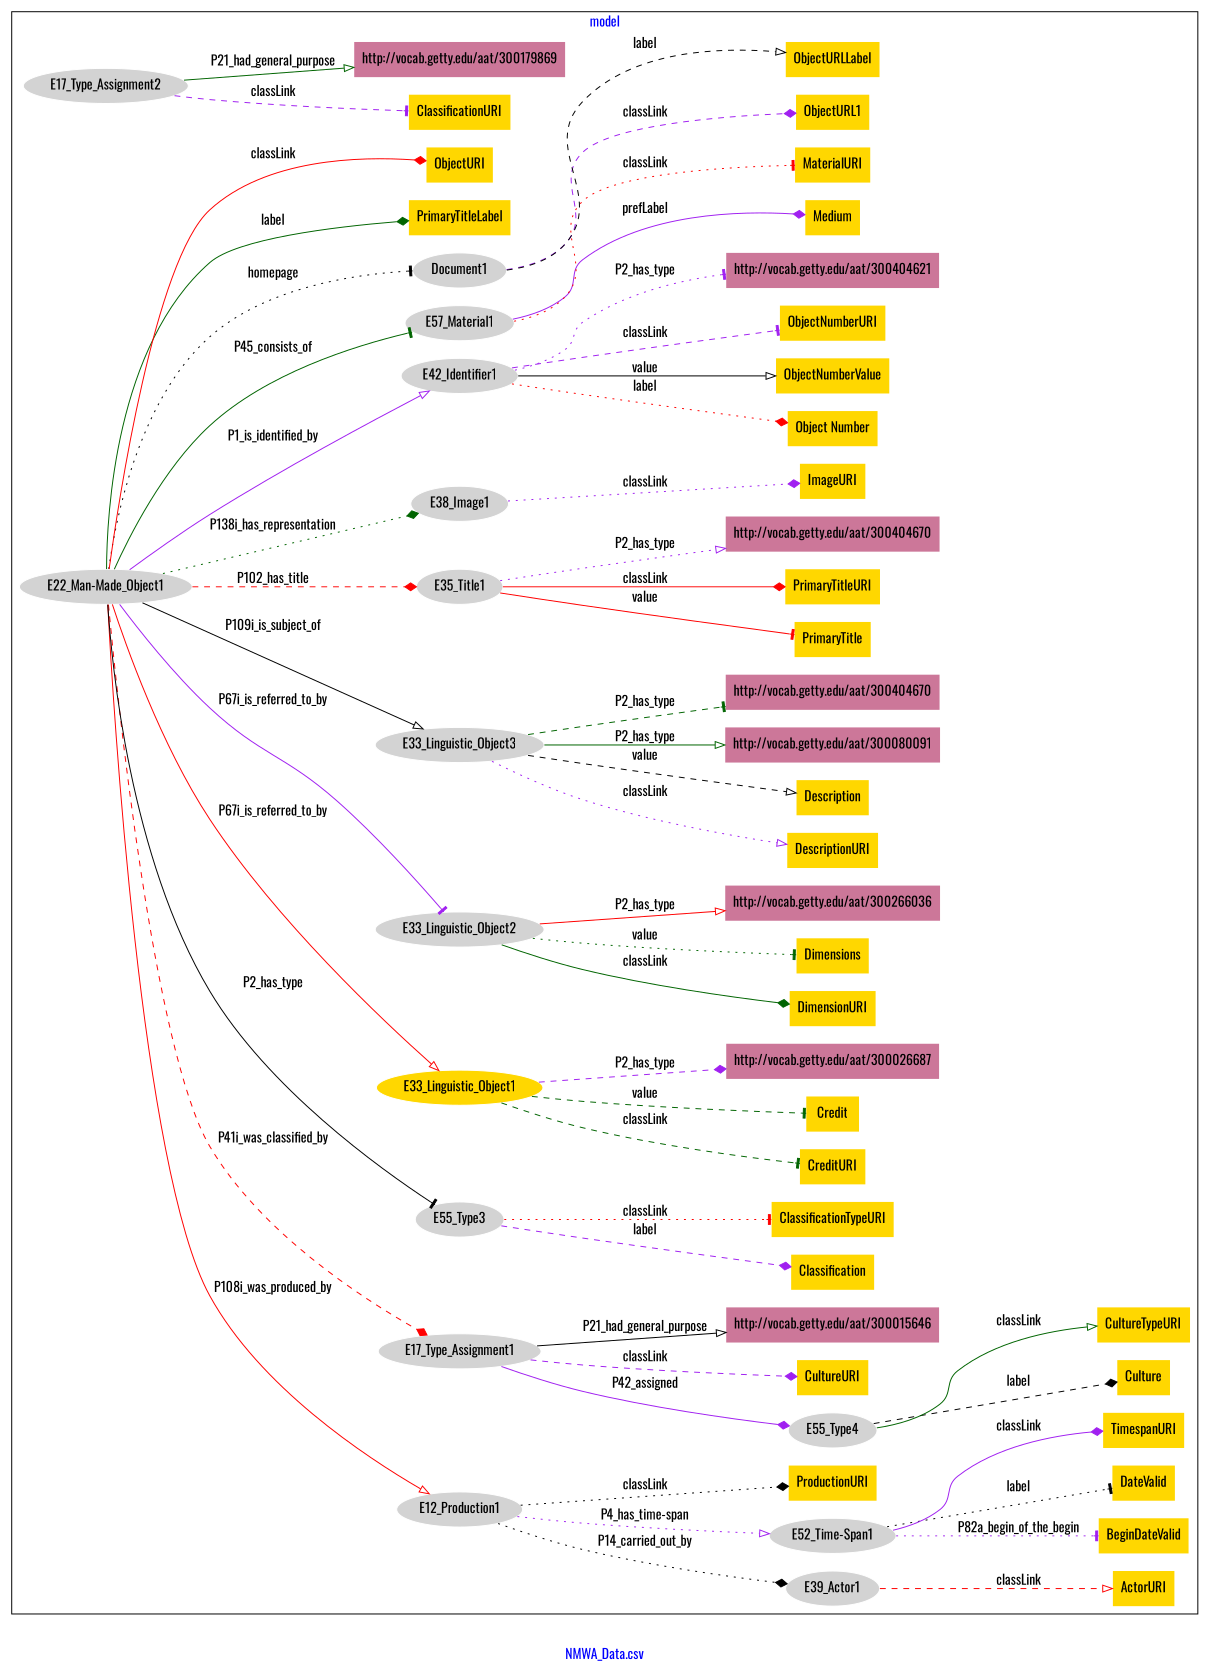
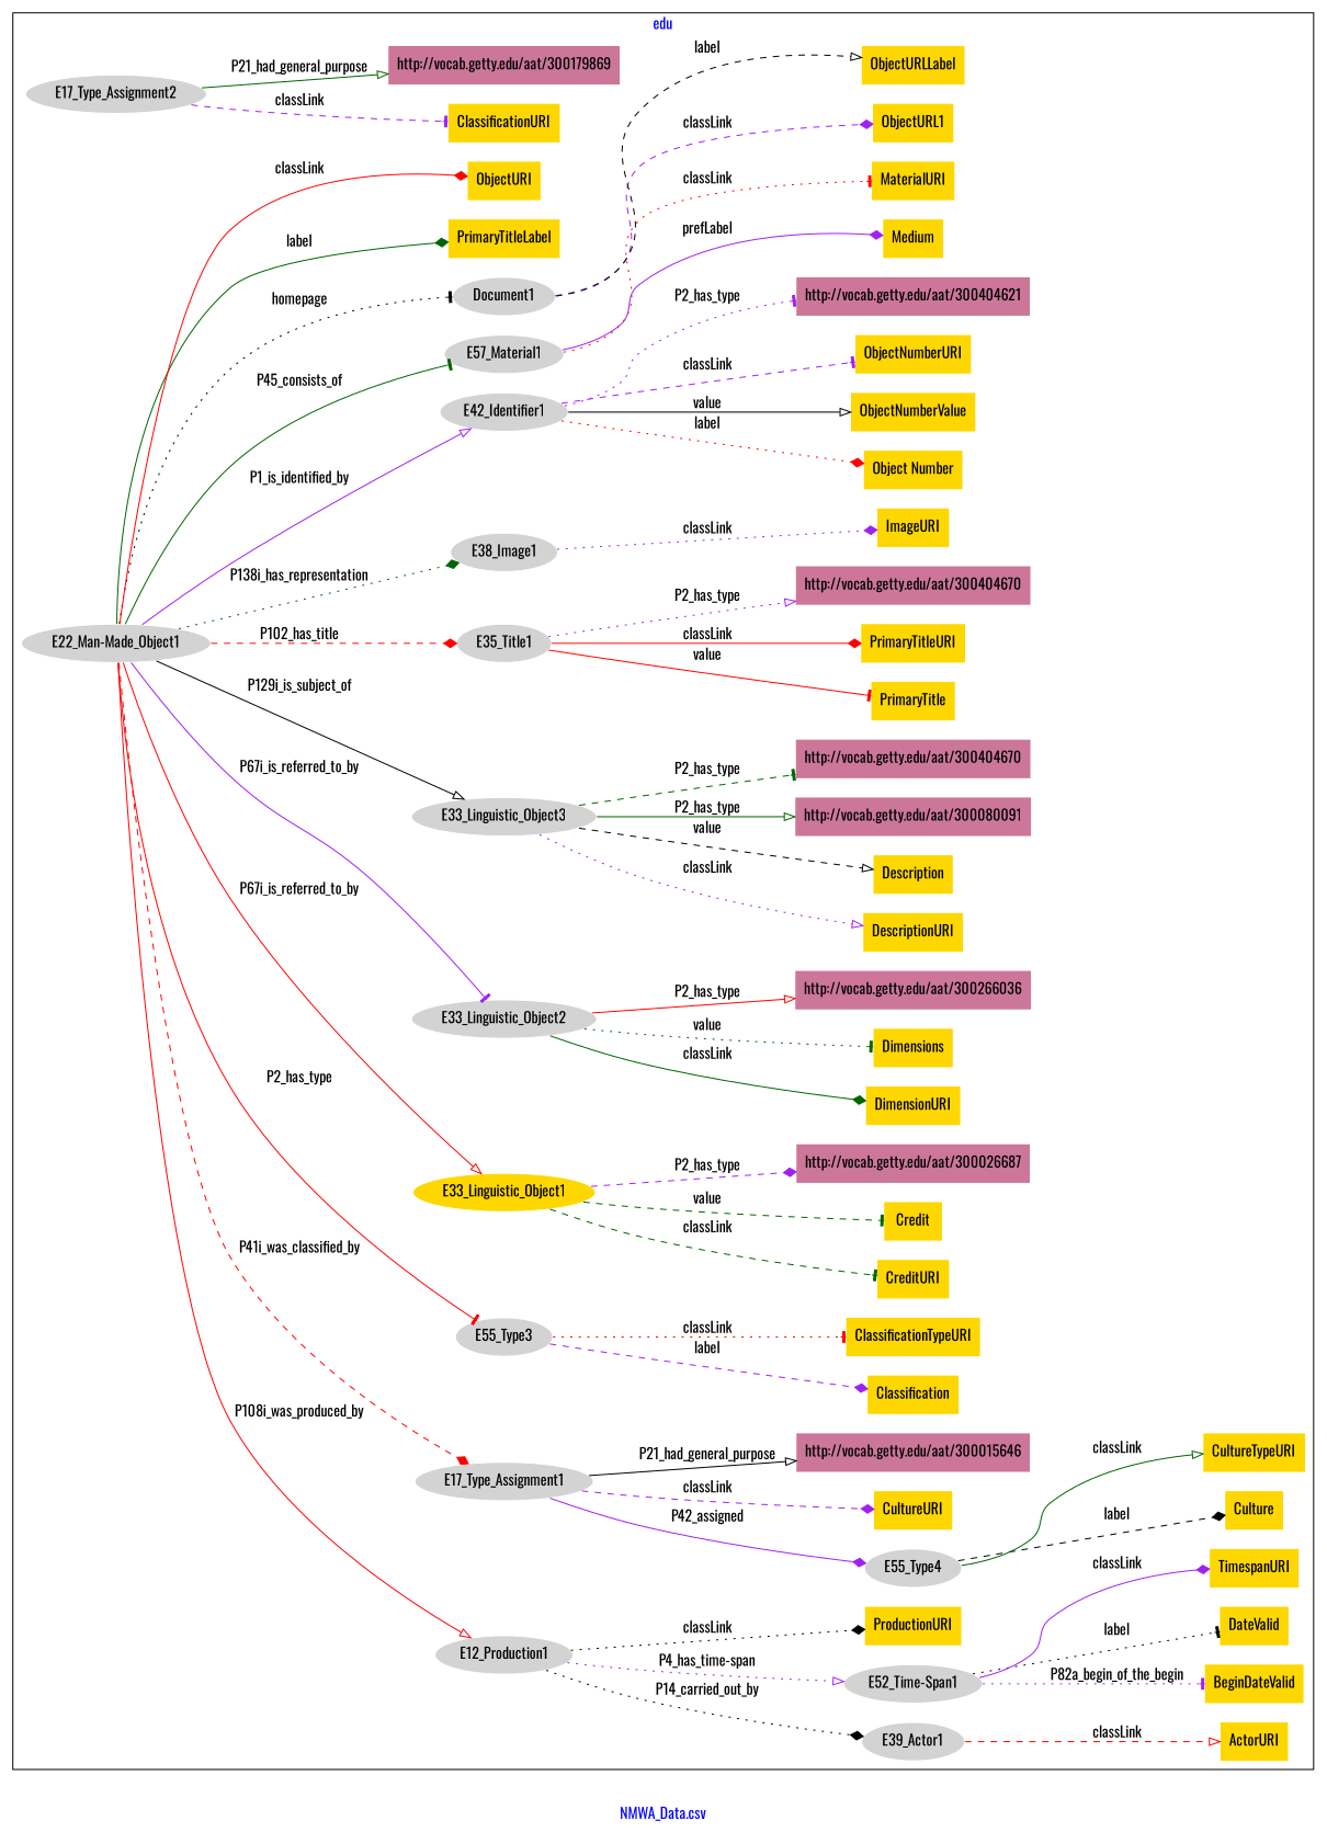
  digraph {
    fontcolor=blue
    fontname=Oswald
    label="NMWA_Data.csv"
    rankdir=LR
    remincross=true
    node [fillcolor=gold fontname=Oswald style=filled shape=plaintext]
    edge [arrowhead=diamond color=purple fontcolor=black fontname=Oswald style=solid]
    n1 [color=white fillcolor=lightgray label=E12_Production1 shape=""]
    n2 [color=white fillcolor=lightgray label=E39_Actor1 shape=""]
    n3 [color=white fillcolor=lightgray label="E52_Time-Span1" shape=""]
    n4 [color=white fillcolor=lightgray label=E17_Type_Assignment1 shape=""]
    n5 [color=white fillcolor=lightgray label=E55_Type4 shape=""]
    n6 [color=white fillcolor=lightgray label=E17_Type_Assignment2 shape=""]
    n7 [color=white fillcolor=lightgray label=E55_Type3 shape=""]
    n8 [color=white fillcolor=lightgray label="E22_Man-Made_Object1" shape=""]
    n9 [color=white label=E33_Linguistic_Object1 shape=""]
    n10 [color=white fillcolor=lightgray label=E33_Linguistic_Object2 shape=""]
    n11 [color=white fillcolor=lightgray label=E33_Linguistic_Object3 shape=""]
    n12 [color=white fillcolor=lightgray label=E35_Title1 shape=""]
    n13 [color=white fillcolor=lightgray label=E38_Image1 shape=""]
    n14 [color=white fillcolor=lightgray label=E42_Identifier1 shape=""]
    n15 [color=white fillcolor=lightgray label=E57_Material1 shape=""]
    n16 [color=white fillcolor=lightgray label=Document1 shape=""]
    n17 [label=Classification]
    n18 [label=Culture]
    n19 [label=CreditURI]
    n20 [label=ProductionURI]
    n21 [label=DimensionURI]
    n22 [label=BeginDateValid]
    n23 [label=DateValid]
    n24 [label="Object Number"]
    n25 [label=PrimaryTitleLabel]
    n26 [label=Credit]
    n27 [label=ObjectURL1]
    n28 [label=ObjectURLLabel]
    n29 [label=TimespanURI]
    n30 [label=ObjectNumberValue]
    n31 [label=CultureTypeURI]
    n32 [label=DescriptionURI]
    n33 [label=ActorURI]
    n34 [label=ClassificationURI]
    n35 [label=Dimensions]
    n36 [label=Description]
    n37 [label=Medium]
    n38 [label=CultureURI]
    n39 [label=PrimaryTitle]
    n40 [label=PrimaryTitleURI]
    n41 [label=MaterialURI]
    n42 [label=ClassificationTypeURI]
    n43 [label=ObjectURI]
    n44 [label=ImageURI]
    n45 [label=ObjectNumberURI]
    n46 [fillcolor="#CC7799" label="http://vocab.getty.edu/aat/300266036"]
    n47 [fillcolor="#CC7799" label="http://vocab.getty.edu/aat/300026687"]
    n48 [fillcolor="#CC7799" label="http://vocab.getty.edu/aat/300404621"]
    n49 [fillcolor="#CC7799" label="http://vocab.getty.edu/aat/300404670"]
    n50 [fillcolor="#CC7799" label="http://vocab.getty.edu/aat/300179869"]
    n51 [fillcolor="#CC7799" label="http://vocab.getty.edu/aat/300015646"]
    n52 [fillcolor="#CC7799" label="http://vocab.getty.edu/aat/300080091"]
    n53 [fillcolor="#CC7799" label="http://vocab.getty.edu/aat/300404670"]
    subgraph cluster_1 {
-     label=model
+     label=edu
      n1
      n2
      n3
      n4
      n5
      n6
      n7
      n8
      n9
      n10
      n11
      n12
      n13
      n14
      n15
      n16
      n17
      n18
      n19
      n20
      n21
      n22
      n23
      n24
      n25
      n26
      n27
      n28
      n29
      n30
      n31
      n32
      n33
      n34
      n35
      n36
      n37
      n38
      n39
      n40
      n41
      n42
      n43
      n44
      n45
      n46
      n47
      n48
      n49
      n50
      n51
      n52
      n53
    }
    n1 -> n2 [color=black label=P14_carried_out_by style=dotted]
    n1 -> n3 [arrowhead=onormal label="P4_has_time-span" style=dotted]
    n1 -> n20 [color=black label=classLink style=dotted]
    n2 -> n33 [arrowhead=onormal color=red label=classLink style=dashed]
    n3 -> n22 [arrowhead=tee label=P82a_begin_of_the_begin style=dotted]
    n3 -> n23 [arrowhead=tee color=black label=label style=dotted]
    n3 -> n29 [label=classLink]
    n4 -> n5 [label=P42_assigned]
    n4 -> n38 [label=classLink style=dashed]
    n4 -> n51 [arrowhead=onormal color=black label=P21_had_general_purpose]
    n5 -> n18 [color=black label=label style=dashed]
    n5 -> n31 [arrowhead=onormal color=darkgreen label=classLink]
    n6 -> n34 [arrowhead=tee label=classLink style=dashed]
    n6 -> n50 [arrowhead=onormal color=darkgreen label=P21_had_general_purpose]
    n7 -> n17 [label=label style=dashed]
    n7 -> n42 [arrowhead=tee color=red label=classLink style=dotted]
    n8 -> n1 [arrowhead=onormal color=red label=P108i_was_produced_by]
    n8 -> n4 [color=red label=P41i_was_classified_by style=dashed]
-   n8 -> n7 [arrowhead=tee color=black label=P2_has_type]
+   n8 -> n7 [arrowhead=tee color=red label=P2_has_type]
    n8 -> n9 [arrowhead=onormal color=red label=P67i_is_referred_to_by]
    n8 -> n10 [arrowhead=tee label=P67i_is_referred_to_by]
-   n8 -> n11 [arrowhead=onormal color=black label=P109i_is_subject_of]
+   n8 -> n11 [arrowhead=onormal color=black label=P129i_is_subject_of]
    n8 -> n12 [color=red label=P102_has_title style=dashed]
    n8 -> n13 [color=darkgreen label=P138i_has_representation style=dotted]
    n8 -> n14 [arrowhead=onormal label=P1_is_identified_by]
    n8 -> n15 [arrowhead=tee color=darkgreen label=P45_consists_of]
    n8 -> n16 [arrowhead=tee color=black label=homepage style=dotted]
    n8 -> n25 [color=darkgreen label=label]
    n8 -> n43 [color=red label=classLink]
    n9 -> n19 [arrowhead=tee color=darkgreen label=classLink style=dashed]
    n9 -> n26 [arrowhead=tee color=darkgreen label=value style=dashed]
    n9 -> n47 [label=P2_has_type style=dashed]
    n10 -> n21 [color=darkgreen label=classLink]
    n10 -> n35 [arrowhead=tee color=darkgreen label=value style=dotted]
    n10 -> n46 [arrowhead=onormal color=red label=P2_has_type]
    n11 -> n32 [arrowhead=onormal label=classLink style=dotted]
    n11 -> n36 [arrowhead=onormal color=black label=value style=dashed]
    n11 -> n52 [arrowhead=onormal color=darkgreen label=P2_has_type]
    n11 -> n53 [arrowhead=tee color=darkgreen label=P2_has_type style=dashed]
    n12 -> n39 [arrowhead=tee color=red label=value]
    n12 -> n40 [color=red label=classLink]
    n12 -> n49 [arrowhead=onormal label=P2_has_type style=dotted]
    n13 -> n44 [label=classLink style=dotted]
    n14 -> n24 [color=red label=label style=dotted]
    n14 -> n30 [arrowhead=onormal color=black label=value]
    n14 -> n45 [arrowhead=tee label=classLink style=dashed]
    n14 -> n48 [arrowhead=tee label=P2_has_type style=dotted]
    n15 -> n37 [label=prefLabel]
    n15 -> n41 [arrowhead=tee color=red label=classLink style=dotted]
    n16 -> n27 [label=classLink style=dashed]
    n16 -> n28 [arrowhead=onormal color=black label=label style=dashed]
  }
